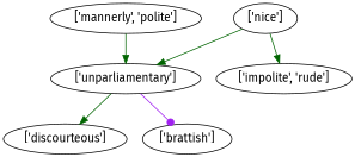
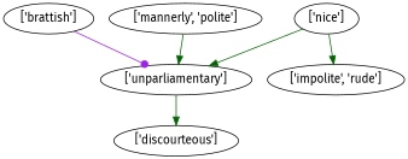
  strict digraph {
    fontname="Fira Sans"
    node [fontname="Fira Sans"]
    edge [arrowhead=normal color=darkgreen fontname="Fira Sans"]
    "['nice']"
    "['unparliamentary']"
    "['impolite', 'rude']"
    "['discourteous']"
    "['brattish']"
    "['mannerly', 'polite']"
    "['nice']" -> "['unparliamentary']"
    "['nice']" -> "['impolite', 'rude']"
    "['unparliamentary']" -> "['discourteous']"
-   "['unparliamentary']" -> "['brattish']" [arrowhead=dot color=purple]
+   "['brattish']" -> "['unparliamentary']" [arrowhead=dot color=purple]
    "['mannerly', 'polite']" -> "['unparliamentary']"
  }
